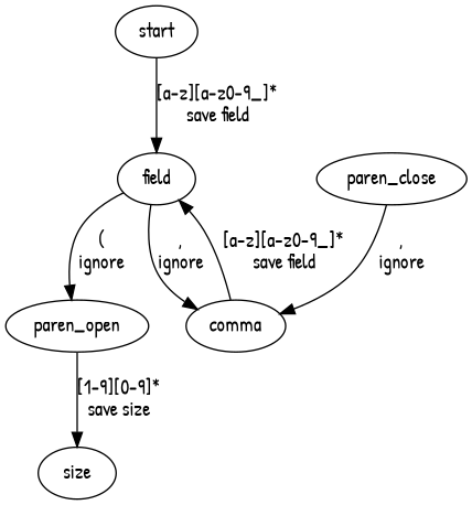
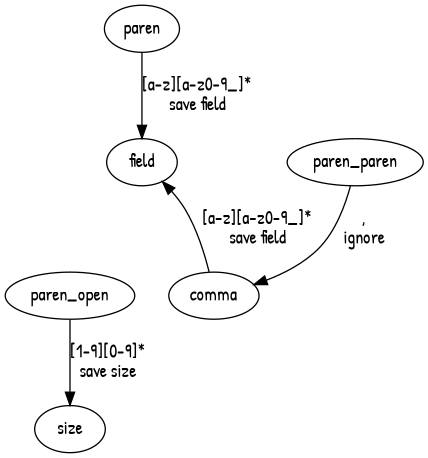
  digraph {
    fontname="Patrick Hand"
    node [fontname="Patrick Hand"]
    edge [fontname="Patrick Hand"]
-   start
+   start [label=paren]
    field
    paren_open
    comma
    size
-   paren_close
+   paren_close [label=paren_paren]
    start -> field [label="[a-z][a-z0-9_]*\nsave field"]
-   field -> paren_open [label="(\nignore"]
-   field -> comma [label=",\nignore"]
    paren_open -> size [label="[1-9][0-9]*\nsave size"]
    comma -> field [label="[a-z][a-z0-9_]*\nsave field"]
    paren_close -> comma [label=",\nignore"]
  }
